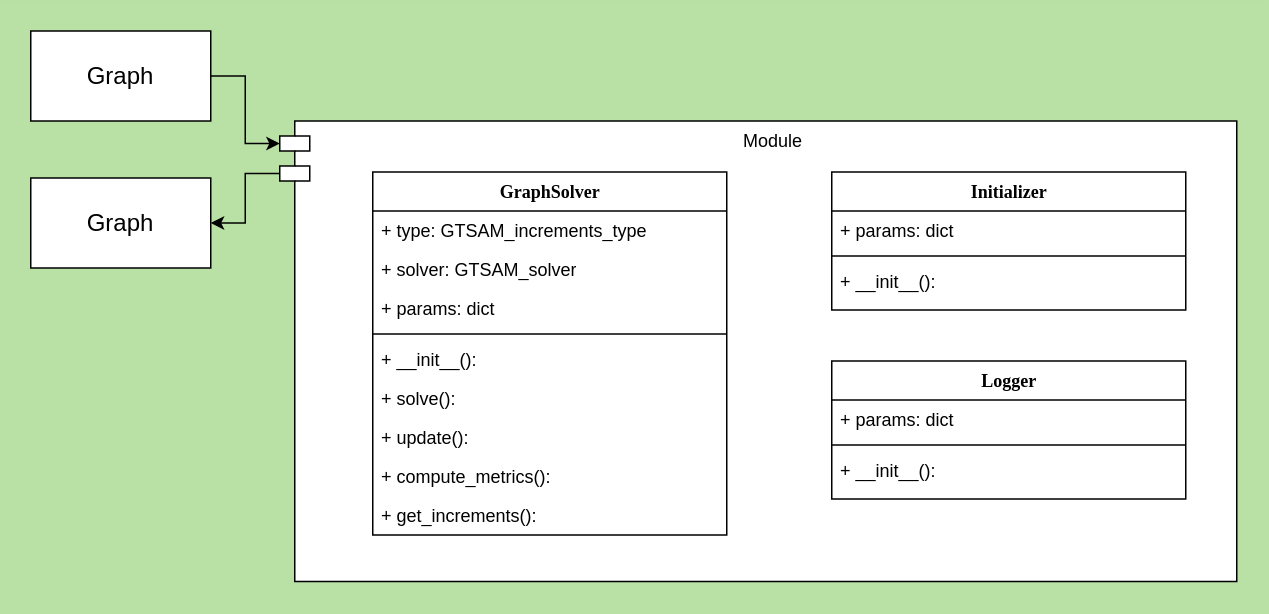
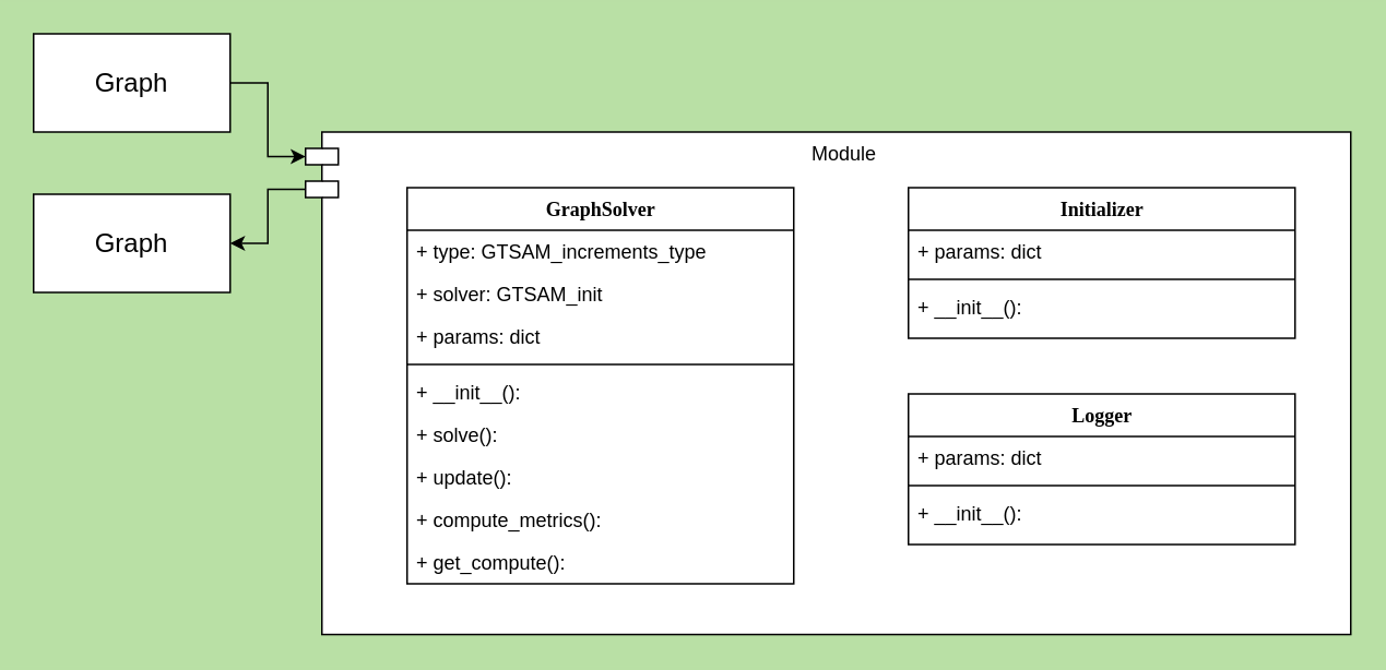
  <mxCell id="0" />
  <mxCell id="1" parent="0" />
  <mxCell id="2" style="edgeStyle=orthogonalEdgeStyle;rounded=0;orthogonalLoop=1;jettySize=auto;html=1;exitX=0;exitY=0;exitDx=0;exitDy=35;exitPerimeter=0;entryX=1;entryY=0.5;entryDx=0;entryDy=0;" edge="1" parent="1" source="3" target="16"><mxGeometry relative="1" as="geometry" /></mxCell>
  <mxCell id="3" value="Module" style="shape=module;align=left;spacingLeft=20;align=center;verticalAlign=top;whiteSpace=wrap;html=1;" vertex="1" parent="1"><mxGeometry x="186" y="80" width="638" height="307" as="geometry" /></mxCell>
  <mxCell id="4" value="GraphSolver" style="swimlane;html=1;fontStyle=1;align=center;verticalAlign=top;childLayout=stackLayout;horizontal=1;startSize=26;horizontalStack=0;resizeParent=1;resizeLast=0;collapsible=1;marginBottom=0;swimlaneFillColor=#ffffff;rounded=0;shadow=0;comic=0;labelBackgroundColor=none;strokeWidth=1;fillColor=none;fontFamily=Verdana;fontSize=12" parent="1" vertex="1"><mxGeometry x="248" y="114" width="236" height="242" as="geometry" /></mxCell>
  <mxCell id="5" value="+ type: GTSAM_increments_type" style="text;html=1;strokeColor=none;fillColor=none;align=left;verticalAlign=top;spacingLeft=4;spacingRight=4;whiteSpace=wrap;overflow=hidden;rotatable=0;points=[[0,0.5],[1,0.5]];portConstraint=eastwest;" parent="4" vertex="1"><mxGeometry y="26" width="236" height="26" as="geometry" /></mxCell>
- <mxCell id="6" value="+ solver: GTSAM_solver" style="text;html=1;strokeColor=none;fillColor=none;align=left;verticalAlign=top;spacingLeft=4;spacingRight=4;whiteSpace=wrap;overflow=hidden;rotatable=0;points=[[0,0.5],[1,0.5]];portConstraint=eastwest;" parent="4" vertex="1"><mxGeometry y="52" width="236" height="26" as="geometry" /></mxCell>
+ <mxCell id="6" value="+ solver: GTSAM_init" style="text;html=1;strokeColor=none;fillColor=none;align=left;verticalAlign=top;spacingLeft=4;spacingRight=4;whiteSpace=wrap;overflow=hidden;rotatable=0;points=[[0,0.5],[1,0.5]];portConstraint=eastwest;" parent="4" vertex="1"><mxGeometry y="52" width="236" height="26" as="geometry" /></mxCell>
  <mxCell id="7" value="+ params: dict" style="text;html=1;strokeColor=none;fillColor=none;align=left;verticalAlign=top;spacingLeft=4;spacingRight=4;whiteSpace=wrap;overflow=hidden;rotatable=0;points=[[0,0.5],[1,0.5]];portConstraint=eastwest;" vertex="1" parent="4"><mxGeometry y="78" width="236" height="26" as="geometry" /></mxCell>
  <mxCell id="8" value="" style="line;html=1;strokeWidth=1;fillColor=none;align=left;verticalAlign=middle;spacingTop=-1;spacingLeft=3;spacingRight=3;rotatable=0;labelPosition=right;points=[];portConstraint=eastwest;" parent="4" vertex="1"><mxGeometry y="104" width="236" height="8" as="geometry" /></mxCell>
  <mxCell id="9" value="+ __init__():&amp;nbsp;" style="text;html=1;strokeColor=none;fillColor=none;align=left;verticalAlign=top;spacingLeft=4;spacingRight=4;whiteSpace=wrap;overflow=hidden;rotatable=0;points=[[0,0.5],[1,0.5]];portConstraint=eastwest;" vertex="1" parent="4"><mxGeometry y="112" width="236" height="26" as="geometry" /></mxCell>
  <mxCell id="10" value="+ solve():&amp;nbsp;" style="text;html=1;strokeColor=none;fillColor=none;align=left;verticalAlign=top;spacingLeft=4;spacingRight=4;whiteSpace=wrap;overflow=hidden;rotatable=0;points=[[0,0.5],[1,0.5]];portConstraint=eastwest;" parent="4" vertex="1"><mxGeometry y="138" width="236" height="26" as="geometry" /></mxCell>
  <mxCell id="11" value="+ update():&amp;nbsp;" style="text;html=1;strokeColor=none;fillColor=none;align=left;verticalAlign=top;spacingLeft=4;spacingRight=4;whiteSpace=wrap;overflow=hidden;rotatable=0;points=[[0,0.5],[1,0.5]];portConstraint=eastwest;" vertex="1" parent="4"><mxGeometry y="164" width="236" height="26" as="geometry" /></mxCell>
  <mxCell id="12" value="+ compute_metrics():&amp;nbsp;" style="text;html=1;strokeColor=none;fillColor=none;align=left;verticalAlign=top;spacingLeft=4;spacingRight=4;whiteSpace=wrap;overflow=hidden;rotatable=0;points=[[0,0.5],[1,0.5]];portConstraint=eastwest;" parent="4" vertex="1"><mxGeometry y="190" width="236" height="26" as="geometry" /></mxCell>
- <mxCell id="13" value="+ get_increments():&amp;nbsp;" style="text;html=1;strokeColor=none;fillColor=none;align=left;verticalAlign=top;spacingLeft=4;spacingRight=4;whiteSpace=wrap;overflow=hidden;rotatable=0;points=[[0,0.5],[1,0.5]];portConstraint=eastwest;" vertex="1" parent="4"><mxGeometry y="216" width="236" height="26" as="geometry" /></mxCell>
+ <mxCell id="13" value="+ get_compute():&amp;nbsp;" style="text;html=1;strokeColor=none;fillColor=none;align=left;verticalAlign=top;spacingLeft=4;spacingRight=4;whiteSpace=wrap;overflow=hidden;rotatable=0;points=[[0,0.5],[1,0.5]];portConstraint=eastwest;" vertex="1" parent="4"><mxGeometry y="216" width="236" height="26" as="geometry" /></mxCell>
  <mxCell id="14" style="edgeStyle=orthogonalEdgeStyle;rounded=0;orthogonalLoop=1;jettySize=auto;html=1;entryX=0;entryY=0;entryDx=0;entryDy=15;entryPerimeter=0;" edge="1" parent="1" source="15" target="3"><mxGeometry relative="1" as="geometry" /></mxCell>
  <mxCell id="15" value="&lt;font style=&quot;font-size: 16px;&quot;&gt;Graph&lt;/font&gt;" style="rounded=0;whiteSpace=wrap;html=1;" vertex="1" parent="1"><mxGeometry x="20" y="20" width="120" height="60" as="geometry" /></mxCell>
  <mxCell id="16" value="&lt;font style=&quot;font-size: 16px;&quot;&gt;Graph&lt;/font&gt;" style="rounded=0;whiteSpace=wrap;html=1;" vertex="1" parent="1"><mxGeometry x="20" y="118" width="120" height="60" as="geometry" /></mxCell>
  <mxCell id="17" value="Initializer" style="swimlane;html=1;fontStyle=1;align=center;verticalAlign=top;childLayout=stackLayout;horizontal=1;startSize=26;horizontalStack=0;resizeParent=1;resizeLast=0;collapsible=1;marginBottom=0;swimlaneFillColor=#ffffff;rounded=0;shadow=0;comic=0;labelBackgroundColor=none;strokeWidth=1;fillColor=none;fontFamily=Verdana;fontSize=12" vertex="1" parent="1"><mxGeometry x="554" y="114" width="236" height="92" as="geometry" /></mxCell>
  <mxCell id="18" value="+ params: dict" style="text;html=1;strokeColor=none;fillColor=none;align=left;verticalAlign=top;spacingLeft=4;spacingRight=4;whiteSpace=wrap;overflow=hidden;rotatable=0;points=[[0,0.5],[1,0.5]];portConstraint=eastwest;" vertex="1" parent="17"><mxGeometry y="26" width="236" height="26" as="geometry" /></mxCell>
  <mxCell id="19" value="" style="line;html=1;strokeWidth=1;fillColor=none;align=left;verticalAlign=middle;spacingTop=-1;spacingLeft=3;spacingRight=3;rotatable=0;labelPosition=right;points=[];portConstraint=eastwest;" vertex="1" parent="17"><mxGeometry y="52" width="236" height="8" as="geometry" /></mxCell>
  <mxCell id="20" value="+ __init__():&amp;nbsp;" style="text;html=1;strokeColor=none;fillColor=none;align=left;verticalAlign=top;spacingLeft=4;spacingRight=4;whiteSpace=wrap;overflow=hidden;rotatable=0;points=[[0,0.5],[1,0.5]];portConstraint=eastwest;" vertex="1" parent="17"><mxGeometry y="60" width="236" height="26" as="geometry" /></mxCell>
  <mxCell id="21" value="Logger" style="swimlane;html=1;fontStyle=1;align=center;verticalAlign=top;childLayout=stackLayout;horizontal=1;startSize=26;horizontalStack=0;resizeParent=1;resizeLast=0;collapsible=1;marginBottom=0;swimlaneFillColor=#ffffff;rounded=0;shadow=0;comic=0;labelBackgroundColor=none;strokeWidth=1;fillColor=none;fontFamily=Verdana;fontSize=12" vertex="1" parent="1"><mxGeometry x="554" y="240" width="236" height="92" as="geometry" /></mxCell>
  <mxCell id="22" value="+ params: dict" style="text;html=1;strokeColor=none;fillColor=none;align=left;verticalAlign=top;spacingLeft=4;spacingRight=4;whiteSpace=wrap;overflow=hidden;rotatable=0;points=[[0,0.5],[1,0.5]];portConstraint=eastwest;" vertex="1" parent="21"><mxGeometry y="26" width="236" height="26" as="geometry" /></mxCell>
  <mxCell id="23" value="" style="line;html=1;strokeWidth=1;fillColor=none;align=left;verticalAlign=middle;spacingTop=-1;spacingLeft=3;spacingRight=3;rotatable=0;labelPosition=right;points=[];portConstraint=eastwest;" vertex="1" parent="21"><mxGeometry y="52" width="236" height="8" as="geometry" /></mxCell>
  <mxCell id="24" value="+ __init__():&amp;nbsp;" style="text;html=1;strokeColor=none;fillColor=none;align=left;verticalAlign=top;spacingLeft=4;spacingRight=4;whiteSpace=wrap;overflow=hidden;rotatable=0;points=[[0,0.5],[1,0.5]];portConstraint=eastwest;" vertex="1" parent="21"><mxGeometry y="60" width="236" height="26" as="geometry" /></mxCell>
